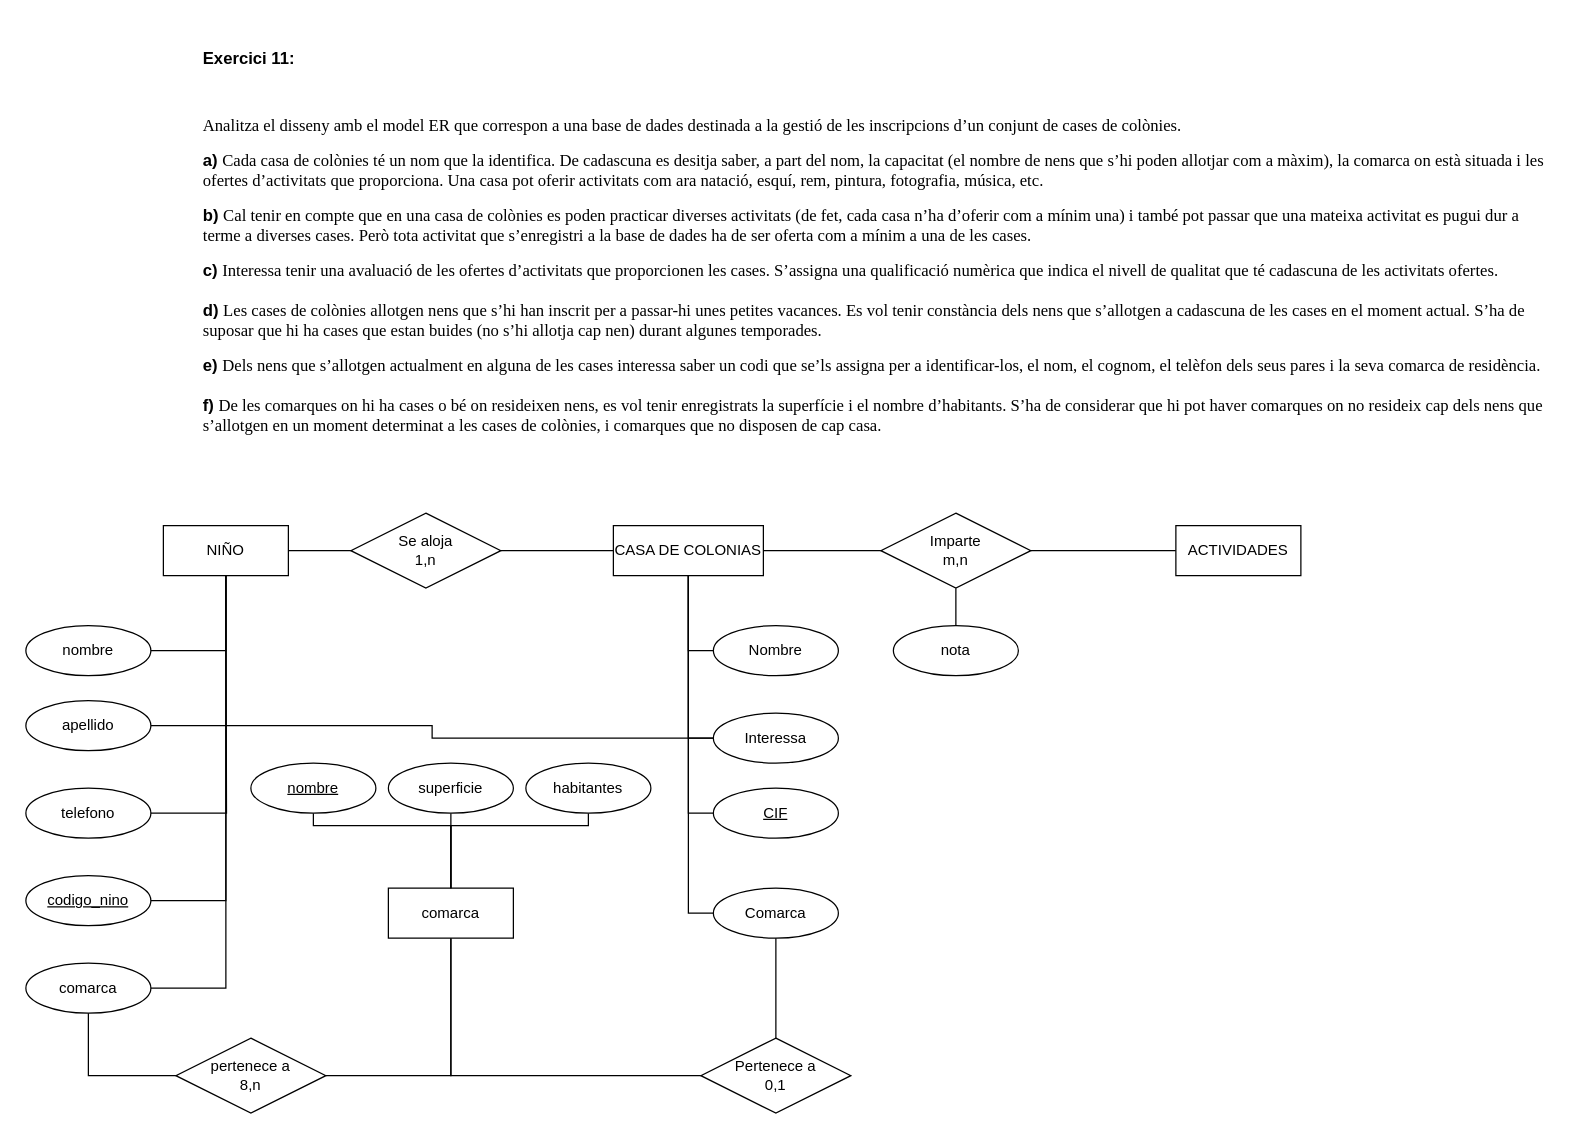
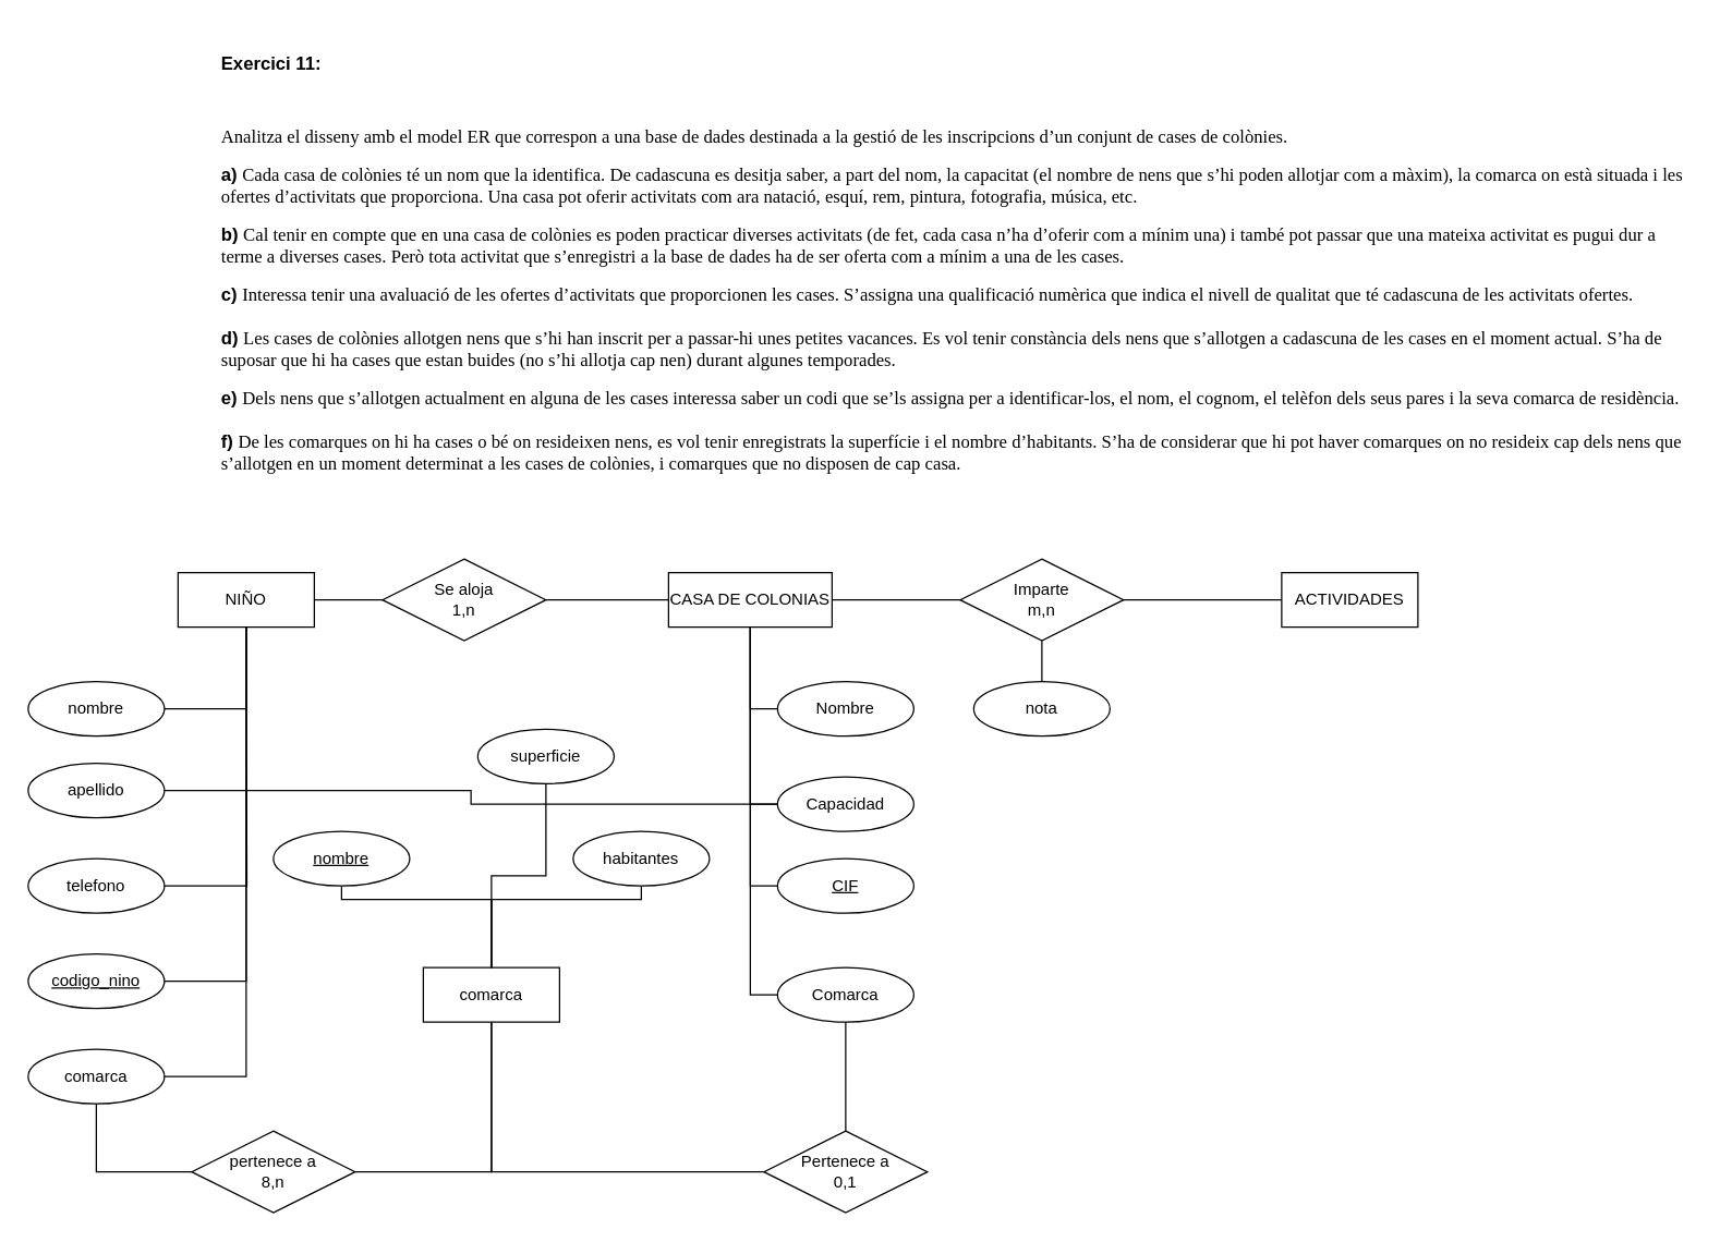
  <mxCell id="0" />
  <mxCell id="1" parent="0" />
  <mxCell id="2" value="&lt;div title=&quot;Page 2&quot; class=&quot;page&quot;&gt;&lt;div class=&quot;layoutArea&quot;&gt;&lt;div class=&quot;column&quot;&gt;&lt;p&gt;&lt;span style=&quot;font-size: 10.0pt; font-family: 'Arial'; font-weight: 700&quot;&gt;Exercici 11:&lt;br&gt;&lt;/span&gt;&lt;/p&gt;&lt;br&gt;&#09;&#09;&#09;&#09;&#09;&lt;p&gt;&lt;span style=&quot;font-size: 10.0pt; font-family: 'ArialMT'&quot;&gt;Analitza el disseny amb el model ER que correspon a una base de dades destinada a la gestió de les inscripcions d’un conjunt de cases de colònies.&lt;/span&gt;&lt;/p&gt;&#09;&#09;&#09;&#09;&#09;&lt;p&gt;&lt;span style=&quot;font-size: 10.0pt; font-family: 'Arial'; font-weight: 700&quot;&gt;a) &lt;/span&gt;&lt;span style=&quot;font-size: 10.0pt; font-family: 'ArialMT'&quot;&gt;Cada casa de colònies té un nom que la identifica. De cadascuna es desitja saber, a part del nom, la capacitat (el nombre de nens que s’hi poden allotjar com a màxim), la comarca on està situada i les ofertes d’activitats que proporciona. Una casa pot oferir activitats com ara natació, esquí, rem, pintura, fotografia, música, etc.&lt;/span&gt;&lt;/p&gt;&#09;&#09;&#09;&#09;&#09;&lt;p&gt;&lt;span style=&quot;font-size: 10.0pt; font-family: 'Arial'; font-weight: 700&quot;&gt;b) &lt;/span&gt;&lt;span style=&quot;font-size: 10.0pt; font-family: 'ArialMT'&quot;&gt;Cal tenir en compte que en una casa de colònies es poden practicar diverses activitats (de fet, cada casa n’ha d’oferir com a mínim una) i també pot passar que una mateixa activitat es pugui dur a terme a diverses cases. Però tota activitat que s’enregistri a la base de dades ha de ser oferta com a mínim a una de les cases.&lt;/span&gt;&lt;/p&gt;&#09;&#09;&#09;&#09;&#09;&lt;p&gt;&lt;span style=&quot;font-size: 10.0pt; font-family: 'Arial'; font-weight: 700&quot;&gt;c) &lt;/span&gt;&lt;span style=&quot;font-size: 10.0pt; font-family: 'ArialMT'&quot;&gt;Interessa tenir una avaluació de les ofertes d’activitats que proporcionen les cases. S’assigna una qualificació numèrica que indica el nivell de qualitat que té cadascuna de les activitats ofertes.&lt;br&gt;&lt;br&gt;&lt;/span&gt;&lt;span style=&quot;font-size: 10.0pt; font-family: 'Arial'; font-weight: 700&quot;&gt;d) &lt;/span&gt;&lt;span style=&quot;font-size: 10.0pt; font-family: 'ArialMT'&quot;&gt;Les cases de colònies allotgen nens que s’hi han inscrit per a passar-hi unes petites vacances. Es vol tenir constància dels nens que s’allotgen a cadascuna de les cases en el moment actual. S’ha de suposar que hi ha cases que estan buides (no s’hi allotja cap nen) durant algunes temporades.&lt;/span&gt;&lt;/p&gt;&#09;&#09;&#09;&#09;&#09;&lt;p&gt;&lt;span style=&quot;font-size: 10.0pt; font-family: 'Arial'; font-weight: 700&quot;&gt;e) &lt;/span&gt;&lt;span style=&quot;font-size: 10.0pt; font-family: 'ArialMT'&quot;&gt;Dels nens que s’allotgen actualment en alguna de les cases interessa saber un codi que se’ls assigna per a identificar-los, el nom, el cognom, el telèfon dels seus pares i la seva comarca de residència.&lt;br&gt;&lt;br&gt;&lt;/span&gt;&lt;span style=&quot;font-size: 10.0pt; font-family: 'Arial'; font-weight: 700&quot;&gt;f) &lt;/span&gt;&lt;span style=&quot;font-size: 10.0pt; font-family: 'ArialMT'&quot;&gt;De les comarques on hi ha cases o bé on resideixen nens, es vol tenir enregistrats la superfície i el nombre d’habitants. S’ha de considerar que hi pot haver comarques on no resideix cap dels nens que s’allotgen en un moment determinat a les cases de colònies, i comarques que no disposen de cap casa.&lt;br&gt;&lt;/span&gt;&lt;/p&gt;&lt;br&gt;&#09;&#09;&#09;&#09;&lt;/div&gt;&lt;br&gt;&#09;&#09;&#09;&lt;/div&gt;&lt;br&gt;&#09;&#09;&lt;/div&gt;" style="text;whiteSpace=wrap;html=1;" vertex="1" parent="1"><mxGeometry x="160" y="20" width="1080" height="370" as="geometry" /></mxCell>
  <mxCell id="3" style="edgeStyle=orthogonalEdgeStyle;rounded=0;orthogonalLoop=1;jettySize=auto;html=1;endArrow=none;endFill=0;" edge="1" parent="1" source="4" target="15"><mxGeometry relative="1" as="geometry" /></mxCell>
  <mxCell id="4" value="CASA DE COLONIAS" style="whiteSpace=wrap;html=1;align=center;" vertex="1" parent="1"><mxGeometry x="490" y="420" width="120" height="40" as="geometry" /></mxCell>
  <mxCell id="5" style="edgeStyle=orthogonalEdgeStyle;rounded=0;orthogonalLoop=1;jettySize=auto;html=1;endArrow=none;endFill=0;" edge="1" parent="1" source="6" target="4"><mxGeometry relative="1" as="geometry"><Array as="points"><mxPoint x="550" y="650" /></Array></mxGeometry></mxCell>
  <mxCell id="6" value="&lt;u&gt;CIF&lt;/u&gt;" style="ellipse;whiteSpace=wrap;html=1;align=center;" vertex="1" parent="1"><mxGeometry x="570" y="630" width="100" height="40" as="geometry" /></mxCell>
  <mxCell id="7" style="edgeStyle=orthogonalEdgeStyle;rounded=0;orthogonalLoop=1;jettySize=auto;html=1;endArrow=none;endFill=0;" edge="1" parent="1" source="8" target="4"><mxGeometry relative="1" as="geometry"><Array as="points"><mxPoint x="550" y="520" /></Array></mxGeometry></mxCell>
  <mxCell id="8" value="Nombre" style="ellipse;whiteSpace=wrap;html=1;align=center;" vertex="1" parent="1"><mxGeometry x="570" y="500" width="100" height="40" as="geometry" /></mxCell>
  <mxCell id="9" style="edgeStyle=orthogonalEdgeStyle;rounded=0;orthogonalLoop=1;jettySize=auto;html=1;endArrow=none;endFill=0;" edge="1" parent="1" source="10" target="15"><mxGeometry relative="1" as="geometry" /></mxCell>
  <mxCell id="10" value="ACTIVIDADES" style="whiteSpace=wrap;html=1;align=center;" vertex="1" parent="1"><mxGeometry x="940" y="420" width="100" height="40" as="geometry" /></mxCell>
  <mxCell id="11" style="edgeStyle=orthogonalEdgeStyle;rounded=0;orthogonalLoop=1;jettySize=auto;html=1;exitX=0;exitY=0.5;exitDx=0;exitDy=0;endArrow=none;endFill=0;" edge="1" parent="1" source="12"><mxGeometry relative="1" as="geometry"><mxPoint x="550" y="460" as="targetPoint" /></mxGeometry></mxCell>
- <mxCell id="12" value="Interessa&lt;br&gt;" style="ellipse;whiteSpace=wrap;html=1;align=center;" vertex="1" parent="1"><mxGeometry x="570" y="570" width="100" height="40" as="geometry" /></mxCell>
+ <mxCell id="12" value="Capacidad&lt;br&gt;" style="ellipse;whiteSpace=wrap;html=1;align=center;" vertex="1" parent="1"><mxGeometry x="570" y="570" width="100" height="40" as="geometry" /></mxCell>
  <mxCell id="13" style="edgeStyle=orthogonalEdgeStyle;rounded=0;orthogonalLoop=1;jettySize=auto;html=1;exitX=0;exitY=0.5;exitDx=0;exitDy=0;entryX=0.5;entryY=1;entryDx=0;entryDy=0;endArrow=none;endFill=0;" edge="1" parent="1" source="14" target="4"><mxGeometry relative="1" as="geometry" /></mxCell>
  <mxCell id="14" value="Comarca" style="ellipse;whiteSpace=wrap;html=1;align=center;" vertex="1" parent="1"><mxGeometry x="570" y="710" width="100" height="40" as="geometry" /></mxCell>
  <mxCell id="15" value="Imparte&lt;br&gt;m,n" style="shape=rhombus;perimeter=rhombusPerimeter;whiteSpace=wrap;html=1;align=center;" vertex="1" parent="1"><mxGeometry x="704" y="410" width="120" height="60" as="geometry" /></mxCell>
  <mxCell id="16" style="edgeStyle=orthogonalEdgeStyle;rounded=0;orthogonalLoop=1;jettySize=auto;html=1;entryX=0.5;entryY=1;entryDx=0;entryDy=0;endArrow=none;endFill=0;" edge="1" parent="1" source="17" target="15"><mxGeometry relative="1" as="geometry" /></mxCell>
  <mxCell id="17" value="nota" style="ellipse;whiteSpace=wrap;html=1;align=center;" vertex="1" parent="1"><mxGeometry x="714" y="500" width="100" height="40" as="geometry" /></mxCell>
  <mxCell id="18" style="edgeStyle=orthogonalEdgeStyle;rounded=0;orthogonalLoop=1;jettySize=auto;html=1;endArrow=none;endFill=0;" edge="1" parent="1" source="19" target="4"><mxGeometry relative="1" as="geometry" /></mxCell>
  <mxCell id="19" value="Se aloja&lt;br&gt;1,n" style="shape=rhombus;perimeter=rhombusPerimeter;whiteSpace=wrap;html=1;align=center;" vertex="1" parent="1"><mxGeometry x="280" y="410" width="120" height="60" as="geometry" /></mxCell>
  <mxCell id="20" style="edgeStyle=orthogonalEdgeStyle;rounded=0;orthogonalLoop=1;jettySize=auto;html=1;entryX=0;entryY=0.5;entryDx=0;entryDy=0;endArrow=none;endFill=0;" edge="1" parent="1" source="21" target="19"><mxGeometry relative="1" as="geometry" /></mxCell>
  <mxCell id="21" value="NIÑO" style="whiteSpace=wrap;html=1;align=center;" vertex="1" parent="1"><mxGeometry x="130" y="420" width="100" height="40" as="geometry" /></mxCell>
  <mxCell id="22" style="edgeStyle=orthogonalEdgeStyle;rounded=0;orthogonalLoop=1;jettySize=auto;html=1;endArrow=none;endFill=0;" edge="1" parent="1" source="23" target="21"><mxGeometry relative="1" as="geometry" /></mxCell>
  <mxCell id="23" value="codigo_nino" style="ellipse;whiteSpace=wrap;html=1;align=center;fontStyle=4;" vertex="1" parent="1"><mxGeometry x="20" y="700" width="100" height="40" as="geometry" /></mxCell>
  <mxCell id="24" style="edgeStyle=orthogonalEdgeStyle;rounded=0;orthogonalLoop=1;jettySize=auto;html=1;endArrow=none;endFill=0;" edge="1" parent="1" source="25" target="21"><mxGeometry relative="1" as="geometry" /></mxCell>
  <mxCell id="25" value="nombre" style="ellipse;whiteSpace=wrap;html=1;align=center;" vertex="1" parent="1"><mxGeometry x="20" y="500" width="100" height="40" as="geometry" /></mxCell>
  <mxCell id="26" style="edgeStyle=orthogonalEdgeStyle;rounded=0;orthogonalLoop=1;jettySize=auto;html=1;endArrow=none;endFill=0;" edge="1" parent="1" source="27" target="12"><mxGeometry relative="1" as="geometry" /></mxCell>
  <mxCell id="27" value="apellido" style="ellipse;whiteSpace=wrap;html=1;align=center;" vertex="1" parent="1"><mxGeometry x="20" y="560" width="100" height="40" as="geometry" /></mxCell>
  <mxCell id="28" style="edgeStyle=orthogonalEdgeStyle;rounded=0;orthogonalLoop=1;jettySize=auto;html=1;endArrow=none;endFill=0;" edge="1" parent="1" source="29"><mxGeometry relative="1" as="geometry"><mxPoint x="180" y="460" as="targetPoint" /></mxGeometry></mxCell>
  <mxCell id="29" value="telefono" style="ellipse;whiteSpace=wrap;html=1;align=center;" vertex="1" parent="1"><mxGeometry x="20" y="630" width="100" height="40" as="geometry" /></mxCell>
  <mxCell id="30" style="edgeStyle=orthogonalEdgeStyle;rounded=0;orthogonalLoop=1;jettySize=auto;html=1;entryX=0.5;entryY=1;entryDx=0;entryDy=0;endArrow=none;endFill=0;" edge="1" parent="1" source="31" target="21"><mxGeometry relative="1" as="geometry" /></mxCell>
  <mxCell id="31" value="comarca" style="ellipse;whiteSpace=wrap;html=1;align=center;" vertex="1" parent="1"><mxGeometry x="20" y="770" width="100" height="40" as="geometry" /></mxCell>
  <mxCell id="32" style="edgeStyle=orthogonalEdgeStyle;rounded=0;orthogonalLoop=1;jettySize=auto;html=1;endArrow=none;endFill=0;" edge="1" parent="1" source="33" target="41"><mxGeometry relative="1" as="geometry"><Array as="points"><mxPoint x="360" y="860" /></Array></mxGeometry></mxCell>
  <mxCell id="33" value="comarca" style="whiteSpace=wrap;html=1;align=center;" vertex="1" parent="1"><mxGeometry x="310" y="710" width="100" height="40" as="geometry" /></mxCell>
  <mxCell id="34" style="edgeStyle=orthogonalEdgeStyle;rounded=0;orthogonalLoop=1;jettySize=auto;html=1;endArrow=none;endFill=0;" edge="1" parent="1" source="35" target="33"><mxGeometry relative="1" as="geometry" /></mxCell>
- <mxCell id="35" value="superficie" style="ellipse;whiteSpace=wrap;html=1;align=center;" vertex="1" parent="1"><mxGeometry x="310" y="610" width="100" height="40" as="geometry" /></mxCell>
+ <mxCell id="35" value="superficie" style="ellipse;whiteSpace=wrap;html=1;align=center;" vertex="1" parent="1"><mxGeometry x="350" y="535" width="100" height="40" as="geometry" /></mxCell>
  <mxCell id="36" style="edgeStyle=orthogonalEdgeStyle;rounded=0;orthogonalLoop=1;jettySize=auto;html=1;endArrow=none;endFill=0;" edge="1" parent="1" source="37" target="33"><mxGeometry relative="1" as="geometry"><Array as="points"><mxPoint x="250" y="660" /><mxPoint x="360" y="660" /></Array></mxGeometry></mxCell>
  <mxCell id="37" value="nombre" style="ellipse;whiteSpace=wrap;html=1;align=center;fontStyle=4;" vertex="1" parent="1"><mxGeometry x="200" y="610" width="100" height="40" as="geometry" /></mxCell>
  <mxCell id="38" style="edgeStyle=orthogonalEdgeStyle;rounded=0;orthogonalLoop=1;jettySize=auto;html=1;endArrow=none;endFill=0;" edge="1" parent="1" source="39" target="33"><mxGeometry relative="1" as="geometry"><Array as="points"><mxPoint x="470" y="660" /><mxPoint x="360" y="660" /></Array></mxGeometry></mxCell>
  <mxCell id="39" value="habitantes" style="ellipse;whiteSpace=wrap;html=1;align=center;" vertex="1" parent="1"><mxGeometry x="420" y="610" width="100" height="40" as="geometry" /></mxCell>
  <mxCell id="40" style="edgeStyle=orthogonalEdgeStyle;rounded=0;orthogonalLoop=1;jettySize=auto;html=1;endArrow=none;endFill=0;" edge="1" parent="1" source="41" target="14"><mxGeometry relative="1" as="geometry" /></mxCell>
  <mxCell id="41" value="Pertenece a&lt;br&gt;0,1" style="shape=rhombus;perimeter=rhombusPerimeter;whiteSpace=wrap;html=1;align=center;" vertex="1" parent="1"><mxGeometry x="560" y="830" width="120" height="60" as="geometry" /></mxCell>
  <mxCell id="42" style="edgeStyle=orthogonalEdgeStyle;rounded=0;orthogonalLoop=1;jettySize=auto;html=1;entryX=0.5;entryY=1;entryDx=0;entryDy=0;endArrow=none;endFill=0;" edge="1" parent="1" source="44" target="31"><mxGeometry relative="1" as="geometry" /></mxCell>
  <mxCell id="43" style="edgeStyle=orthogonalEdgeStyle;rounded=0;orthogonalLoop=1;jettySize=auto;html=1;endArrow=none;endFill=0;" edge="1" parent="1" source="44" target="33"><mxGeometry relative="1" as="geometry" /></mxCell>
  <mxCell id="44" value="pertenece a&lt;br&gt;8,n" style="shape=rhombus;perimeter=rhombusPerimeter;whiteSpace=wrap;html=1;align=center;" vertex="1" parent="1"><mxGeometry x="140" y="830" width="120" height="60" as="geometry" /></mxCell>
